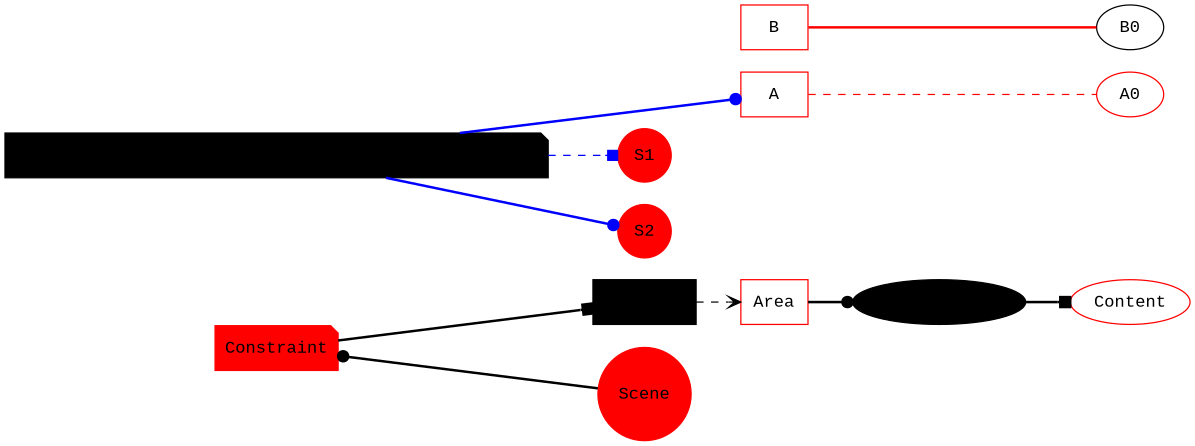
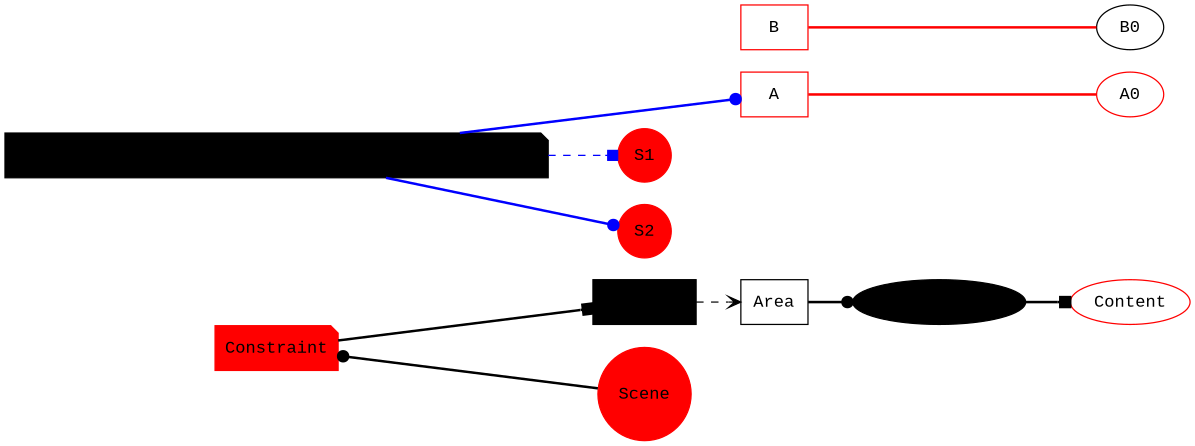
  digraph {
    clusterrank=global
    fontname="Liberation Mono"
    rankdir=LR
    node [color=red fontname="Liberation Mono" shape=box style=filled]
    edge [arrowhead=dot fontname="Liberation Mono" style=bold]
-   Area [style=""]
+   Area [color=black style=""]
    n2 [label=A style=""]
    n3 [label=B style=""]
    Content [shape=ellipse style=""]
    n5 [label=A0 shape=ellipse style=""]
    n6 [color=black label=B0 shape=ellipse style=""]
    Constraint [shape=note]
    n8 [color=black label="HA789_シーンで切り替える非表示エリアを調停しないようにする" shape=note]
    "Area Set" [color=black]
    "Content Set" [color=black shape=ellipse]
    Scene [shape=circle]
    n12 [label=S1 shape=circle]
    n13 [label=S2 shape=circle]
    subgraph sub_1 {
      rank=same
      Area
      n2
      n3
    }
    subgraph sub_2 {
      rank=same
      Content
      n5
      n6
    }
    subgraph sub_3 {
      rank=same
      Constraint
      n8
    }
    subgraph sub_4 {
      rank=same
      Constraint
    }
    subgraph sub_5 {
      rank=same
      Constraint
    }
    subgraph sub_6 {
      "Area Set"
    }
    subgraph sub_7 {
      "Content Set"
    }
    subgraph sub_8 {
      rank=same
      Scene
      n12
      n13
    }
    Area -> "Content Set"
-   n2 -> n5 [color=red dir=none style=dashed arrowhead=""]
+   n2 -> n5 [color=red dir=none arrowhead=""]
    n3 -> n6 [color=red dir=none arrowhead=""]
    Constraint -> "Area Set" [arrowhead=box]
    n8 -> n2 [color=blue]
    n8 -> n12 [arrowhead=box color=blue style=dashed]
    n8 -> n13 [color=blue]
    "Area Set" -> Area [arrowhead=vee style=dashed]
    "Content Set" -> Content [arrowhead=box]
    Scene -> Constraint
  }
